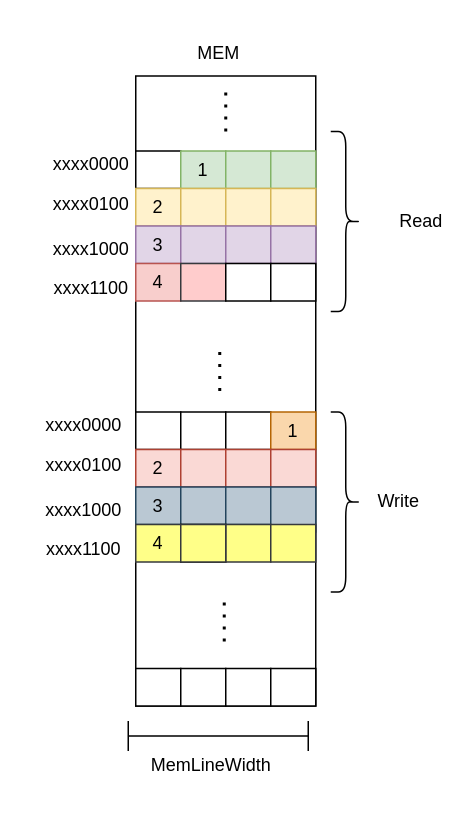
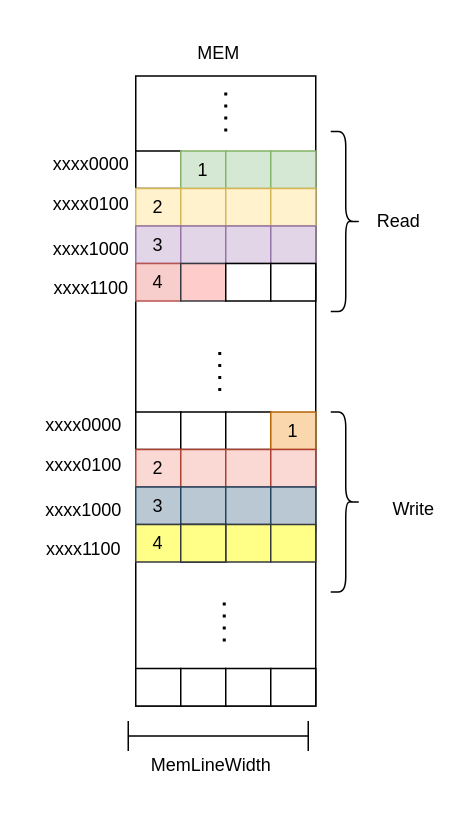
  <mxCell id="0" />
  <mxCell id="1" parent="0" />
  <mxCell id="2" value="" style="rounded=0;whiteSpace=wrap;html=1;" vertex="1" parent="1"><mxGeometry x="90" y="50" width="120" height="420" as="geometry" /></mxCell>
  <mxCell id="3" value="" style="endArrow=none;dashed=1;html=1;dashPattern=1 3;strokeWidth=2;rounded=0;" edge="1" parent="1"><mxGeometry width="50" height="50" relative="1" as="geometry"><mxPoint x="146" y="260" as="sourcePoint" /><mxPoint x="146" y="230" as="targetPoint" /></mxGeometry></mxCell>
  <mxCell id="4" value="" style="endArrow=none;dashed=1;html=1;dashPattern=1 3;strokeWidth=2;rounded=0;" edge="1" parent="1"><mxGeometry width="50" height="50" relative="1" as="geometry"><mxPoint x="150" y="87" as="sourcePoint" /><mxPoint x="150" y="57" as="targetPoint" /></mxGeometry></mxCell>
  <mxCell id="5" value="MEM" style="text;html=1;align=center;verticalAlign=middle;resizable=0;points=[];autosize=1;strokeColor=none;fillColor=none;" vertex="1" parent="1"><mxGeometry x="120" y="20" width="50" height="30" as="geometry" /></mxCell>
  <mxCell id="6" value="xxxx0000" style="text;html=1;align=center;verticalAlign=middle;resizable=0;points=[];autosize=1;strokeColor=none;fillColor=none;" vertex="1" parent="1"><mxGeometry x="25" y="94" width="70" height="30" as="geometry" /></mxCell>
  <mxCell id="7" value="xxxx0100" style="text;html=1;align=center;verticalAlign=middle;resizable=0;points=[];autosize=1;strokeColor=none;fillColor=none;" vertex="1" parent="1"><mxGeometry x="25" y="121" width="70" height="30" as="geometry" /></mxCell>
  <mxCell id="8" value="xxxx1000" style="text;html=1;align=center;verticalAlign=middle;resizable=0;points=[];autosize=1;strokeColor=none;fillColor=none;" vertex="1" parent="1"><mxGeometry x="25" y="151" width="70" height="30" as="geometry" /></mxCell>
  <mxCell id="9" value="xxxx1100" style="text;html=1;align=center;verticalAlign=middle;resizable=0;points=[];autosize=1;strokeColor=none;fillColor=none;" vertex="1" parent="1"><mxGeometry x="25" y="177" width="70" height="30" as="geometry" /></mxCell>
  <mxCell id="10" value="" style="endArrow=none;dashed=1;html=1;dashPattern=1 3;strokeWidth=2;rounded=0;" edge="1" parent="1"><mxGeometry width="50" height="50" relative="1" as="geometry"><mxPoint x="149" y="427" as="sourcePoint" /><mxPoint x="149" y="397" as="targetPoint" /></mxGeometry></mxCell>
  <mxCell id="11" value="" style="shape=crossbar;whiteSpace=wrap;html=1;rounded=1;" vertex="1" parent="1"><mxGeometry x="85" y="480" width="120" height="20" as="geometry" /></mxCell>
  <mxCell id="12" value="MemLineWidth" style="text;html=1;align=center;verticalAlign=middle;resizable=0;points=[];autosize=1;strokeColor=none;fillColor=none;" vertex="1" parent="1"><mxGeometry x="90" y="495" width="100" height="30" as="geometry" /></mxCell>
  <mxCell id="13" value="" style="rounded=0;whiteSpace=wrap;html=1;" vertex="1" parent="1"><mxGeometry x="90" y="100" width="30" height="25" as="geometry" /></mxCell>
  <mxCell id="14" value="1" style="rounded=0;whiteSpace=wrap;html=1;fillColor=#d5e8d4;strokeColor=#82b366;" vertex="1" parent="1"><mxGeometry x="120" y="100" width="30" height="25" as="geometry" /></mxCell>
  <mxCell id="15" value="" style="rounded=0;whiteSpace=wrap;html=1;fillColor=#d5e8d4;strokeColor=#82b366;" vertex="1" parent="1"><mxGeometry x="150" y="100" width="30" height="25" as="geometry" /></mxCell>
  <mxCell id="16" value="" style="rounded=0;whiteSpace=wrap;html=1;fillColor=#d5e8d4;strokeColor=#82b366;" vertex="1" parent="1"><mxGeometry x="180" y="100" width="30" height="25" as="geometry" /></mxCell>
  <mxCell id="17" value="2" style="rounded=0;whiteSpace=wrap;html=1;fillColor=#fff2cc;strokeColor=#d6b656;" vertex="1" parent="1"><mxGeometry x="90" y="125" width="30" height="25" as="geometry" /></mxCell>
  <mxCell id="18" value="" style="rounded=0;whiteSpace=wrap;html=1;fillColor=#fff2cc;strokeColor=#d6b656;" vertex="1" parent="1"><mxGeometry x="120" y="125" width="30" height="25" as="geometry" /></mxCell>
  <mxCell id="19" value="" style="rounded=0;whiteSpace=wrap;html=1;fillColor=#fff2cc;strokeColor=#d6b656;" vertex="1" parent="1"><mxGeometry x="150" y="125" width="30" height="25" as="geometry" /></mxCell>
  <mxCell id="20" value="" style="rounded=0;whiteSpace=wrap;html=1;fillColor=#fff2cc;strokeColor=#d6b656;" vertex="1" parent="1"><mxGeometry x="180" y="125" width="30" height="25" as="geometry" /></mxCell>
  <mxCell id="21" value="3" style="rounded=0;whiteSpace=wrap;html=1;fillColor=#e1d5e7;strokeColor=#9673a6;" vertex="1" parent="1"><mxGeometry x="90" y="150" width="30" height="25" as="geometry" /></mxCell>
  <mxCell id="22" value="" style="rounded=0;whiteSpace=wrap;html=1;fillColor=#e1d5e7;strokeColor=#9673a6;" vertex="1" parent="1"><mxGeometry x="120" y="150" width="30" height="25" as="geometry" /></mxCell>
  <mxCell id="23" value="" style="rounded=0;whiteSpace=wrap;html=1;fillColor=#e1d5e7;strokeColor=#9673a6;" vertex="1" parent="1"><mxGeometry x="150" y="150" width="30" height="25" as="geometry" /></mxCell>
  <mxCell id="24" value="" style="rounded=0;whiteSpace=wrap;html=1;fillColor=#e1d5e7;strokeColor=#9673a6;" vertex="1" parent="1"><mxGeometry x="180" y="150" width="30" height="25" as="geometry" /></mxCell>
  <mxCell id="25" value="4" style="rounded=0;whiteSpace=wrap;html=1;fillColor=#f8cecc;strokeColor=#b85450;" vertex="1" parent="1"><mxGeometry x="90" y="175" width="30" height="25" as="geometry" /></mxCell>
  <mxCell id="26" value="" style="rounded=0;whiteSpace=wrap;html=1;fillColor=#ffcccc;strokeColor=#36393d;" vertex="1" parent="1"><mxGeometry x="120" y="175" width="30" height="25" as="geometry" /></mxCell>
  <mxCell id="27" value="" style="rounded=0;whiteSpace=wrap;html=1;" vertex="1" parent="1"><mxGeometry x="150" y="175" width="30" height="25" as="geometry" /></mxCell>
  <mxCell id="28" value="" style="rounded=0;whiteSpace=wrap;html=1;" vertex="1" parent="1"><mxGeometry x="180" y="175" width="30" height="25" as="geometry" /></mxCell>
  <mxCell id="29" value="" style="shape=curlyBracket;whiteSpace=wrap;html=1;rounded=1;flipH=1;" vertex="1" parent="1"><mxGeometry x="220" y="87" width="20" height="120" as="geometry" /></mxCell>
- <mxCell id="30" value="Read" style="text;html=1;align=center;verticalAlign=middle;resizable=0;points=[];autosize=1;strokeColor=none;fillColor=none;" vertex="1" parent="1"><mxGeometry x="255" y="132" width="50" height="30" as="geometry" /></mxCell>
+ <mxCell id="30" value="Read" style="text;html=1;align=center;verticalAlign=middle;resizable=0;points=[];autosize=1;strokeColor=none;fillColor=none;" vertex="1" parent="1"><mxGeometry x="240" y="132" width="50" height="30" as="geometry" /></mxCell>
  <mxCell id="31" value="" style="shape=curlyBracket;whiteSpace=wrap;html=1;rounded=1;flipH=1;" vertex="1" parent="1"><mxGeometry x="220" y="274" width="20" height="120" as="geometry" /></mxCell>
- <mxCell id="32" value="Write" style="text;html=1;align=center;verticalAlign=middle;resizable=0;points=[];autosize=1;strokeColor=none;fillColor=none;" vertex="1" parent="1"><mxGeometry x="240" y="319" width="50" height="30" as="geometry" /></mxCell>
+ <mxCell id="32" value="Write" style="text;html=1;align=center;verticalAlign=middle;resizable=0;points=[];autosize=1;strokeColor=none;fillColor=none;" vertex="1" parent="1"><mxGeometry x="250" y="324" width="50" height="30" as="geometry" /></mxCell>
  <mxCell id="33" value="" style="rounded=0;whiteSpace=wrap;html=1;" vertex="1" parent="1"><mxGeometry x="90" y="274" width="30" height="25" as="geometry" /></mxCell>
  <mxCell id="34" value="" style="rounded=0;whiteSpace=wrap;html=1;" vertex="1" parent="1"><mxGeometry x="120" y="274" width="30" height="25" as="geometry" /></mxCell>
  <mxCell id="35" value="" style="rounded=0;whiteSpace=wrap;html=1;" vertex="1" parent="1"><mxGeometry x="150" y="274" width="30" height="25" as="geometry" /></mxCell>
  <mxCell id="36" value="1" style="rounded=0;whiteSpace=wrap;html=1;fillColor=#fad7ac;strokeColor=#b46504;" vertex="1" parent="1"><mxGeometry x="180" y="274" width="30" height="25" as="geometry" /></mxCell>
  <mxCell id="37" value="2" style="rounded=0;whiteSpace=wrap;html=1;fillColor=#fad9d5;strokeColor=#ae4132;" vertex="1" parent="1"><mxGeometry x="90" y="299" width="30" height="25" as="geometry" /></mxCell>
  <mxCell id="38" value="" style="rounded=0;whiteSpace=wrap;html=1;fillColor=#fad9d5;strokeColor=#ae4132;" vertex="1" parent="1"><mxGeometry x="120" y="299" width="30" height="25" as="geometry" /></mxCell>
  <mxCell id="39" value="" style="rounded=0;whiteSpace=wrap;html=1;fillColor=#fad9d5;strokeColor=#ae4132;" vertex="1" parent="1"><mxGeometry x="150" y="299" width="30" height="25" as="geometry" /></mxCell>
  <mxCell id="40" value="" style="rounded=0;whiteSpace=wrap;html=1;fillColor=#fad9d5;strokeColor=#ae4132;" vertex="1" parent="1"><mxGeometry x="180" y="299" width="30" height="25" as="geometry" /></mxCell>
  <mxCell id="41" value="3" style="rounded=0;whiteSpace=wrap;html=1;fillColor=#bac8d3;strokeColor=#23445d;" vertex="1" parent="1"><mxGeometry x="90" y="324" width="30" height="25" as="geometry" /></mxCell>
  <mxCell id="42" value="" style="rounded=0;whiteSpace=wrap;html=1;fillColor=#bac8d3;strokeColor=#23445d;" vertex="1" parent="1"><mxGeometry x="120" y="324" width="30" height="25" as="geometry" /></mxCell>
  <mxCell id="43" value="" style="rounded=0;whiteSpace=wrap;html=1;fillColor=#bac8d3;strokeColor=#23445d;" vertex="1" parent="1"><mxGeometry x="150" y="324" width="30" height="25" as="geometry" /></mxCell>
  <mxCell id="44" value="" style="rounded=0;whiteSpace=wrap;html=1;fillColor=#bac8d3;strokeColor=#23445d;" vertex="1" parent="1"><mxGeometry x="180" y="324" width="30" height="30" as="geometry" /></mxCell>
  <mxCell id="45" value="4" style="rounded=0;whiteSpace=wrap;html=1;fillColor=#ffff88;strokeColor=#36393d;" vertex="1" parent="1"><mxGeometry x="90" y="349" width="30" height="25" as="geometry" /></mxCell>
  <mxCell id="46" value="" style="rounded=0;whiteSpace=wrap;html=1;" vertex="1" parent="1"><mxGeometry x="120" y="349" width="30" height="25" as="geometry" /></mxCell>
  <mxCell id="47" value="" style="rounded=0;whiteSpace=wrap;html=1;fillColor=#ffff88;strokeColor=#36393d;" vertex="1" parent="1"><mxGeometry x="150" y="349" width="30" height="25" as="geometry" /></mxCell>
  <mxCell id="48" value="" style="rounded=0;whiteSpace=wrap;html=1;fillColor=#ffff88;strokeColor=#36393d;gradientColor=none;" vertex="1" parent="1"><mxGeometry x="180" y="349" width="30" height="25" as="geometry" /></mxCell>
  <mxCell id="49" value="" style="rounded=0;whiteSpace=wrap;html=1;fillColor=#ffff88;strokeColor=#36393d;" vertex="1" parent="1"><mxGeometry x="120" y="349" width="30" height="25" as="geometry" /></mxCell>
  <mxCell id="50" value="" style="rounded=0;whiteSpace=wrap;html=1;" vertex="1" parent="1"><mxGeometry x="90" y="445" width="30" height="25" as="geometry" /></mxCell>
  <mxCell id="51" value="" style="rounded=0;whiteSpace=wrap;html=1;" vertex="1" parent="1"><mxGeometry x="120" y="445" width="30" height="25" as="geometry" /></mxCell>
  <mxCell id="52" value="" style="rounded=0;whiteSpace=wrap;html=1;" vertex="1" parent="1"><mxGeometry x="150" y="445" width="30" height="25" as="geometry" /></mxCell>
  <mxCell id="53" value="" style="rounded=0;whiteSpace=wrap;html=1;" vertex="1" parent="1"><mxGeometry x="180" y="445" width="30" height="25" as="geometry" /></mxCell>
  <mxCell id="54" value="xxxx0000" style="text;html=1;align=center;verticalAlign=middle;resizable=0;points=[];autosize=1;strokeColor=none;fillColor=none;" vertex="1" parent="1"><mxGeometry x="20" y="268" width="70" height="30" as="geometry" /></mxCell>
  <mxCell id="55" value="xxxx0100" style="text;html=1;align=center;verticalAlign=middle;resizable=0;points=[];autosize=1;strokeColor=none;fillColor=none;" vertex="1" parent="1"><mxGeometry x="20" y="295" width="70" height="30" as="geometry" /></mxCell>
  <mxCell id="56" value="xxxx1000" style="text;html=1;align=center;verticalAlign=middle;resizable=0;points=[];autosize=1;strokeColor=none;fillColor=none;" vertex="1" parent="1"><mxGeometry x="20" y="325" width="70" height="30" as="geometry" /></mxCell>
  <mxCell id="57" value="xxxx1100" style="text;html=1;align=center;verticalAlign=middle;resizable=0;points=[];autosize=1;strokeColor=none;fillColor=none;" vertex="1" parent="1"><mxGeometry x="20" y="351" width="70" height="30" as="geometry" /></mxCell>
